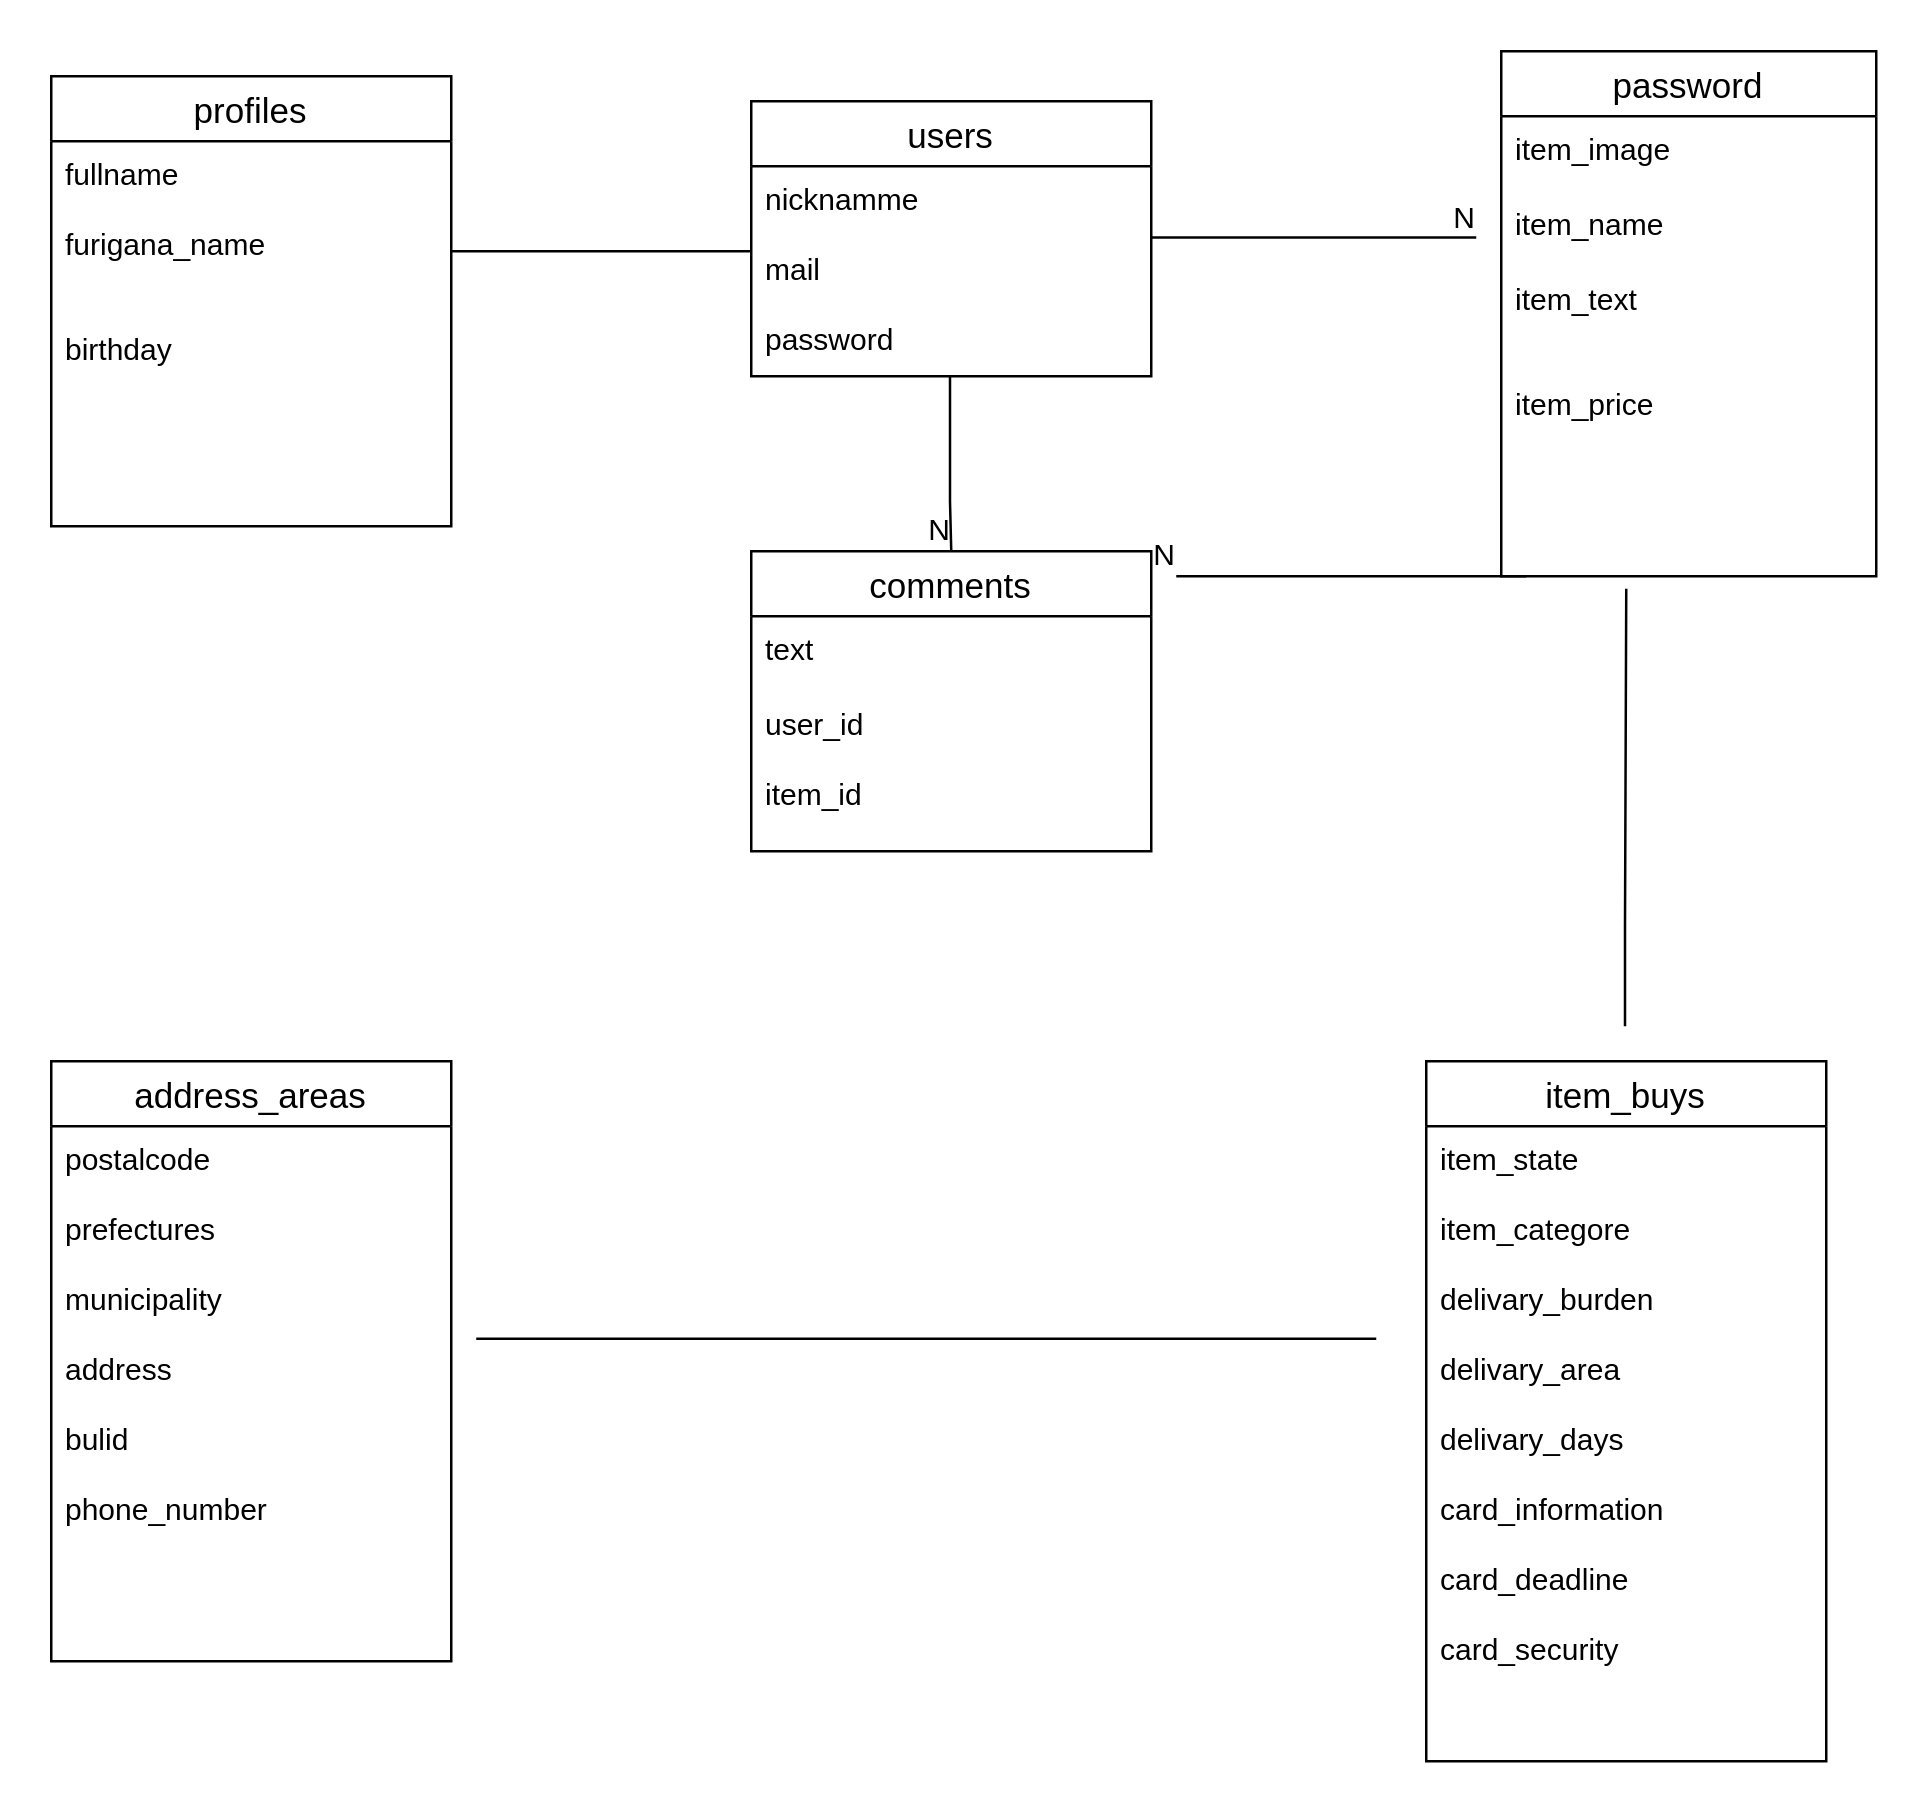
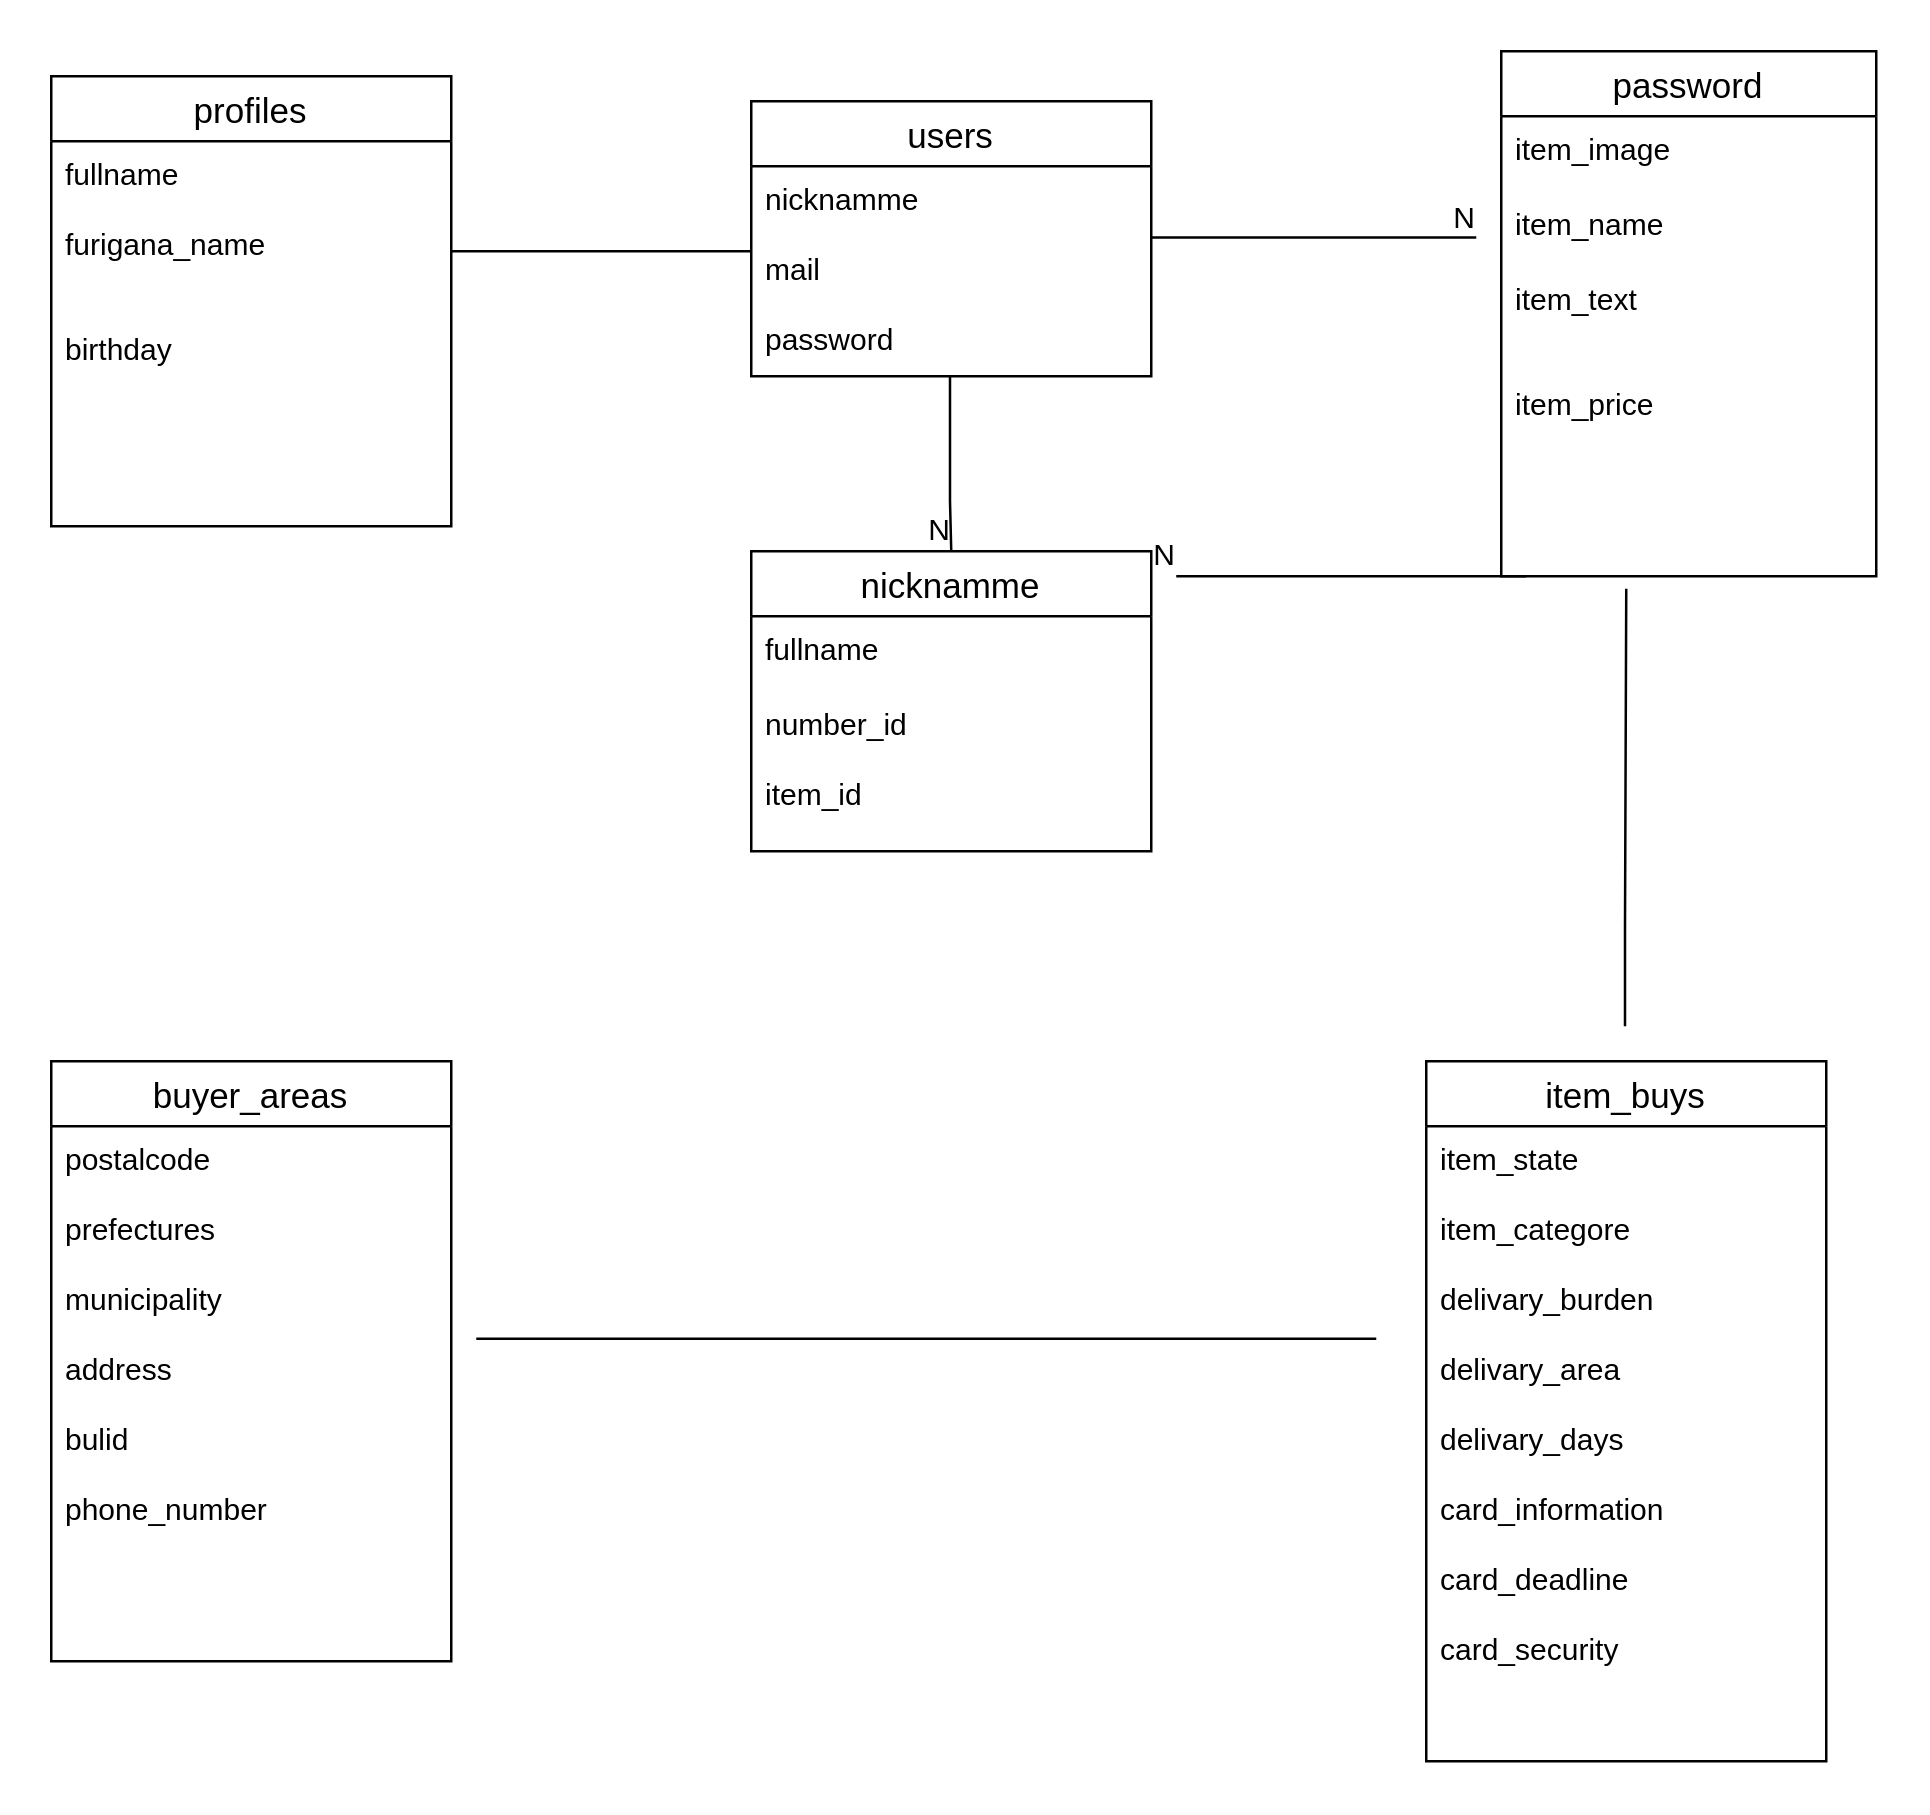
  <mxCell id="0" />
  <mxCell id="1" parent="0" />
  <mxCell id="2" value="users" style="swimlane;fontStyle=0;childLayout=stackLayout;horizontal=1;startSize=26;horizontalStack=0;resizeParent=1;resizeParentMax=0;resizeLast=0;collapsible=1;marginBottom=0;align=center;fontSize=14;" vertex="1" parent="1"><mxGeometry x="300" y="40" width="160" height="110" as="geometry" /></mxCell>
  <mxCell id="3" value="nicknamme&#10;&#10;mail&#10;&#10;password" style="text;strokeColor=none;fillColor=none;spacingLeft=4;spacingRight=4;overflow=hidden;rotatable=0;points=[[0,0.5],[1,0.5]];portConstraint=eastwest;fontSize=12;" vertex="1" parent="2"><mxGeometry y="26" width="160" height="84" as="geometry" /></mxCell>
  <mxCell id="4" value="password" style="swimlane;fontStyle=0;childLayout=stackLayout;horizontal=1;startSize=26;horizontalStack=0;resizeParent=1;resizeParentMax=0;resizeLast=0;collapsible=1;marginBottom=0;align=center;fontSize=14;" vertex="1" parent="1"><mxGeometry x="600" y="20" width="150" height="210" as="geometry" /></mxCell>
  <mxCell id="5" value="item_image" style="text;strokeColor=none;fillColor=none;spacingLeft=4;spacingRight=4;overflow=hidden;rotatable=0;points=[[0,0.5],[1,0.5]];portConstraint=eastwest;fontSize=12;" vertex="1" parent="4"><mxGeometry y="26" width="150" height="30" as="geometry" /></mxCell>
  <mxCell id="6" value="item_name" style="text;strokeColor=none;fillColor=none;spacingLeft=4;spacingRight=4;overflow=hidden;rotatable=0;points=[[0,0.5],[1,0.5]];portConstraint=eastwest;fontSize=12;" vertex="1" parent="4"><mxGeometry y="56" width="150" height="30" as="geometry" /></mxCell>
  <mxCell id="7" value="item_text&#10;&#10;&#10;item_price&#10;&#10;" style="text;strokeColor=none;fillColor=none;spacingLeft=4;spacingRight=4;overflow=hidden;rotatable=0;points=[[0,0.5],[1,0.5]];portConstraint=eastwest;fontSize=12;" vertex="1" parent="4"><mxGeometry y="86" width="150" height="124" as="geometry" /></mxCell>
  <mxCell id="8" value="profiles" style="swimlane;fontStyle=0;childLayout=stackLayout;horizontal=1;startSize=26;horizontalStack=0;resizeParent=1;resizeParentMax=0;resizeLast=0;collapsible=1;marginBottom=0;align=center;fontSize=14;" vertex="1" parent="1"><mxGeometry x="20" y="30" width="160" height="180" as="geometry" /></mxCell>
  <mxCell id="9" value="" style="endArrow=none;html=1;rounded=0;" edge="1" parent="1"><mxGeometry relative="1" as="geometry"><mxPoint x="300" y="100" as="sourcePoint" /><mxPoint x="180" y="100" as="targetPoint" /><Array as="points"><mxPoint x="300" y="100" /></Array></mxGeometry></mxCell>
  <mxCell id="10" value="" style="endArrow=none;html=1;rounded=0;" edge="1" parent="1"><mxGeometry relative="1" as="geometry"><mxPoint x="460" y="94.5" as="sourcePoint" /><mxPoint x="590" y="94.5" as="targetPoint" /></mxGeometry></mxCell>
  <mxCell id="11" value="N" style="resizable=0;html=1;align=right;verticalAlign=bottom;" connectable="0" vertex="1" parent="10"><mxGeometry x="1" relative="1" as="geometry" /></mxCell>
  <mxCell id="12" value="fullname&#10;&#10;furigana_name&#10;&#10;&#10;birthday" style="text;strokeColor=none;fillColor=none;spacingLeft=4;spacingRight=4;overflow=hidden;rotatable=0;points=[[0,0.5],[1,0.5]];portConstraint=eastwest;fontSize=12;" vertex="1" parent="1"><mxGeometry x="20" y="56" width="160" height="94" as="geometry" /></mxCell>
- <mxCell id="13" value="comments" style="swimlane;fontStyle=0;childLayout=stackLayout;horizontal=1;startSize=26;horizontalStack=0;resizeParent=1;resizeParentMax=0;resizeLast=0;collapsible=1;marginBottom=0;align=center;fontSize=14;" vertex="1" parent="1"><mxGeometry x="300" y="220" width="160" height="120" as="geometry" /></mxCell>
- <mxCell id="14" value="text" style="text;strokeColor=none;fillColor=none;spacingLeft=4;spacingRight=4;overflow=hidden;rotatable=0;points=[[0,0.5],[1,0.5]];portConstraint=eastwest;fontSize=12;" vertex="1" parent="13"><mxGeometry y="26" width="160" height="30" as="geometry" /></mxCell>
- <mxCell id="15" value="user_id&#10;&#10;item_id" style="text;strokeColor=none;fillColor=none;spacingLeft=4;spacingRight=4;overflow=hidden;rotatable=0;points=[[0,0.5],[1,0.5]];portConstraint=eastwest;fontSize=12;" vertex="1" parent="13"><mxGeometry y="56" width="160" height="64" as="geometry" /></mxCell>
+ <mxCell id="13" value="nicknamme" style="swimlane;fontStyle=0;childLayout=stackLayout;horizontal=1;startSize=26;horizontalStack=0;resizeParent=1;resizeParentMax=0;resizeLast=0;collapsible=1;marginBottom=0;align=center;fontSize=14;" vertex="1" parent="1"><mxGeometry x="300" y="220" width="160" height="120" as="geometry" /></mxCell>
+ <mxCell id="14" value="fullname" style="text;strokeColor=none;fillColor=none;spacingLeft=4;spacingRight=4;overflow=hidden;rotatable=0;points=[[0,0.5],[1,0.5]];portConstraint=eastwest;fontSize=12;" vertex="1" parent="13"><mxGeometry y="26" width="160" height="30" as="geometry" /></mxCell>
+ <mxCell id="15" value="number_id&#10;&#10;item_id" style="text;strokeColor=none;fillColor=none;spacingLeft=4;spacingRight=4;overflow=hidden;rotatable=0;points=[[0,0.5],[1,0.5]];portConstraint=eastwest;fontSize=12;" vertex="1" parent="13"><mxGeometry y="56" width="160" height="64" as="geometry" /></mxCell>
  <mxCell id="16" value="" style="endArrow=none;html=1;rounded=0;" edge="1" parent="1"><mxGeometry relative="1" as="geometry"><mxPoint x="379.5" y="150" as="sourcePoint" /><mxPoint x="380" y="220" as="targetPoint" /><Array as="points"><mxPoint x="379.5" y="200" /></Array></mxGeometry></mxCell>
  <mxCell id="17" value="N" style="resizable=0;html=1;align=right;verticalAlign=bottom;" connectable="0" vertex="1" parent="16"><mxGeometry x="1" relative="1" as="geometry" /></mxCell>
  <mxCell id="18" value="" style="endArrow=none;html=1;rounded=0;" edge="1" parent="1"><mxGeometry relative="1" as="geometry"><mxPoint x="610" y="230" as="sourcePoint" /><mxPoint x="470" y="230" as="targetPoint" /></mxGeometry></mxCell>
  <mxCell id="19" value="N" style="resizable=0;html=1;align=right;verticalAlign=bottom;" connectable="0" vertex="1" parent="18"><mxGeometry x="1" relative="1" as="geometry" /></mxCell>
- <mxCell id="20" value="address_areas" style="swimlane;fontStyle=0;childLayout=stackLayout;horizontal=1;startSize=26;horizontalStack=0;resizeParent=1;resizeParentMax=0;resizeLast=0;collapsible=1;marginBottom=0;align=center;fontSize=14;" vertex="1" parent="1"><mxGeometry x="20" y="424" width="160" height="240" as="geometry" /></mxCell>
+ <mxCell id="20" value="buyer_areas" style="swimlane;fontStyle=0;childLayout=stackLayout;horizontal=1;startSize=26;horizontalStack=0;resizeParent=1;resizeParentMax=0;resizeLast=0;collapsible=1;marginBottom=0;align=center;fontSize=14;" vertex="1" parent="1"><mxGeometry x="20" y="424" width="160" height="240" as="geometry" /></mxCell>
  <mxCell id="21" value="item_buys" style="swimlane;fontStyle=0;childLayout=stackLayout;horizontal=1;startSize=26;horizontalStack=0;resizeParent=1;resizeParentMax=0;resizeLast=0;collapsible=1;marginBottom=0;align=center;fontSize=14;" vertex="1" parent="1"><mxGeometry x="570" y="424" width="160" height="280" as="geometry" /></mxCell>
  <mxCell id="22" value="item_state&#10;&#10;item_categore&#10;&#10;delivary_burden&#10;&#10;delivary_area&#10;&#10;delivary_days&#10;&#10;card_information&#10;&#10;card_deadline&#10;&#10;card_security" style="text;strokeColor=none;fillColor=none;spacingLeft=4;spacingRight=4;overflow=hidden;rotatable=0;points=[[0,0.5],[1,0.5]];portConstraint=eastwest;fontSize=12;" vertex="1" parent="21"><mxGeometry y="26" width="160" height="254" as="geometry" /></mxCell>
  <mxCell id="23" value="postalcode&#10;&#10;prefectures&#10;&#10;municipality&#10;&#10;address&#10;&#10;bulid&#10;&#10;phone_number" style="text;strokeColor=none;fillColor=none;spacingLeft=4;spacingRight=4;overflow=hidden;rotatable=0;points=[[0,0.5],[1,0.5]];portConstraint=eastwest;fontSize=12;" vertex="1" parent="1"><mxGeometry x="20" y="450" width="160" height="214" as="geometry" /></mxCell>
  <mxCell id="24" value="" style="line;strokeWidth=1;rotatable=0;dashed=0;labelPosition=right;align=left;verticalAlign=middle;spacingTop=0;spacingLeft=6;points=[];portConstraint=eastwest;" vertex="1" parent="1"><mxGeometry x="190" y="530" width="360" height="10" as="geometry" /></mxCell>
  <mxCell id="25" value="" style="endArrow=none;html=1;rounded=0;" edge="1" parent="1"><mxGeometry relative="1" as="geometry"><mxPoint x="650" y="235" as="sourcePoint" /><mxPoint x="649.5" y="410" as="targetPoint" /><Array as="points"><mxPoint x="649.5" y="370" /></Array></mxGeometry></mxCell>
